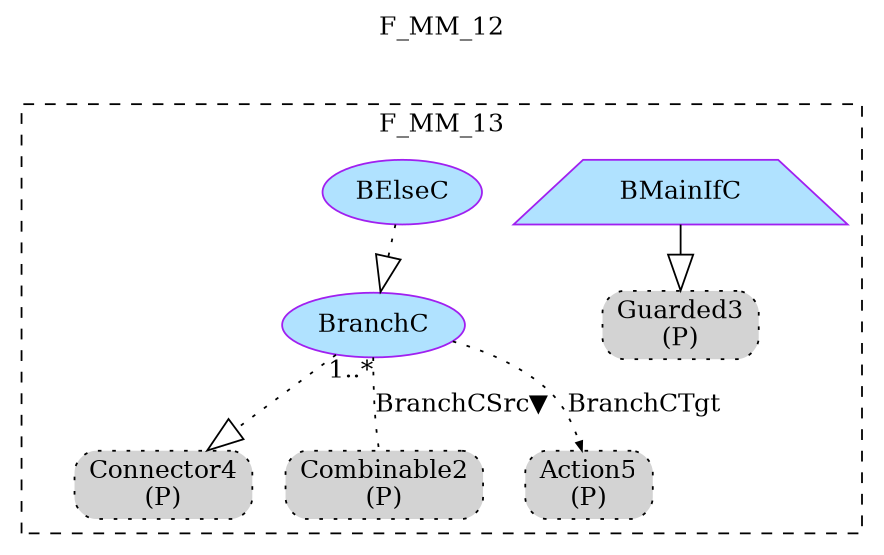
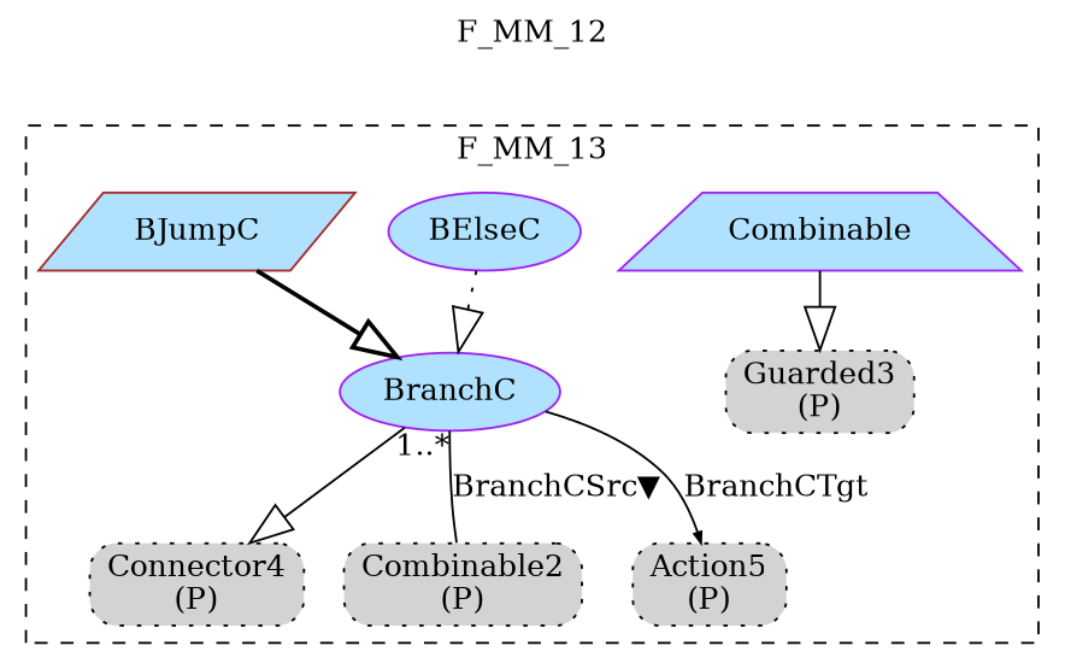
  digraph {
    label=F_MM_12
    labelfontsize=12
    labelloc=tl
    node [fillcolor=lightgray shape=box style="rounded,filled,dotted"]
    edge [arrowhead=onormal arrowsize=2.0 style=dotted]
    n1 [label=<Connector4<br/>(P)>]
    n2 [label=<Combinable2<br/>(P)>]
    n3 [label=<Action5<br/>(P)>]
    n4 [label=<Guarded3<br/>(P)>]
-   n5 [color=purple fillcolor=lightskyblue1 label=BMainIfC shape=trapezium style=filled]
+   n5 [color=purple fillcolor=lightskyblue1 label=Combinable shape=trapezium style=filled]
    n6 [color=purple fillcolor=lightskyblue1 label=BranchC shape=ellipse style=filled]
    n7 [color=purple fillcolor=lightskyblue1 label=BElseC shape=ellipse style=filled]
+   n8 [color=brown fillcolor=lightskyblue1 label=BJumpC shape=parallelogram style=filled]
    subgraph cluster_1 {
      label=F_MM_13
      style=dashed
      n1
      n2
      n3
      n4
      n5
      n6
      n7
+     n8
    }
    n5 -> n4 [style=solid]
-   n6 -> n1
-   n6 -> n2 [dir=none label="BranchCSrc▼" taillabel="1..*" arrowhead="" arrowsize=""]
-   n6 -> n3 [arrowhead=normal arrowsize=.5 label=BranchCTgt]
+   n6 -> n1 [style=solid]
+   n6 -> n2 [dir=none label="BranchCSrc▼" style=solid taillabel="1..*" arrowhead="" arrowsize=""]
+   n6 -> n3 [arrowhead=normal arrowsize=.5 label=BranchCTgt style=solid]
    n7 -> n6
+   n8 -> n6 [style=bold]
  }
